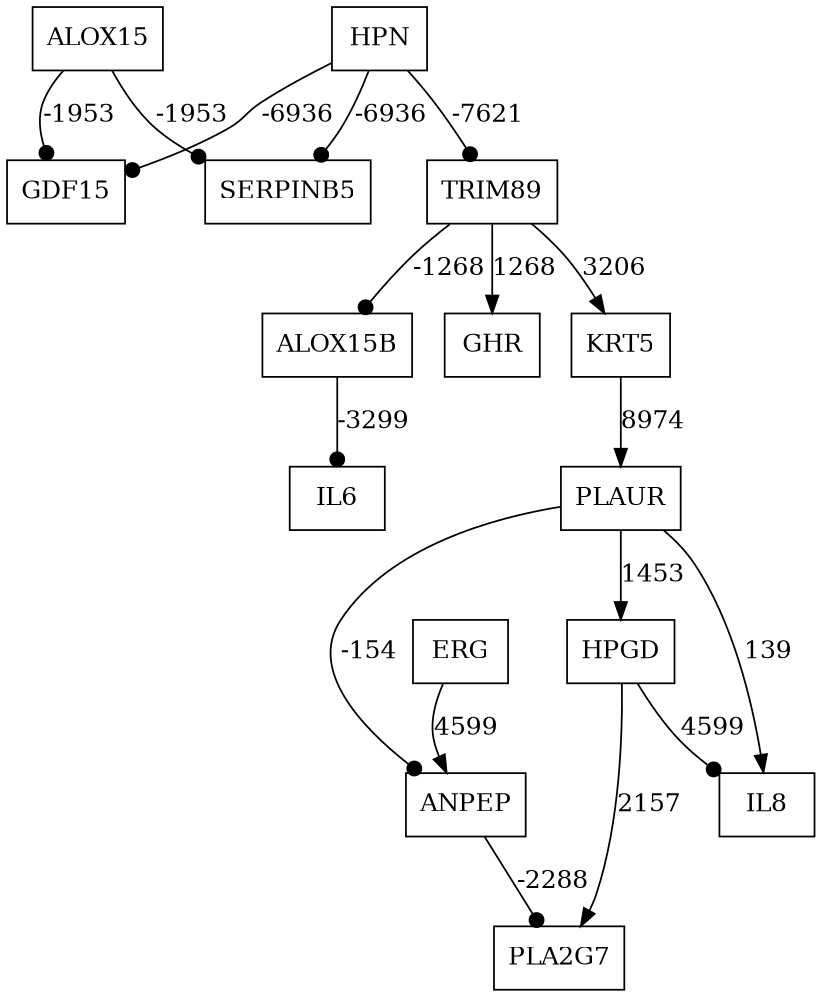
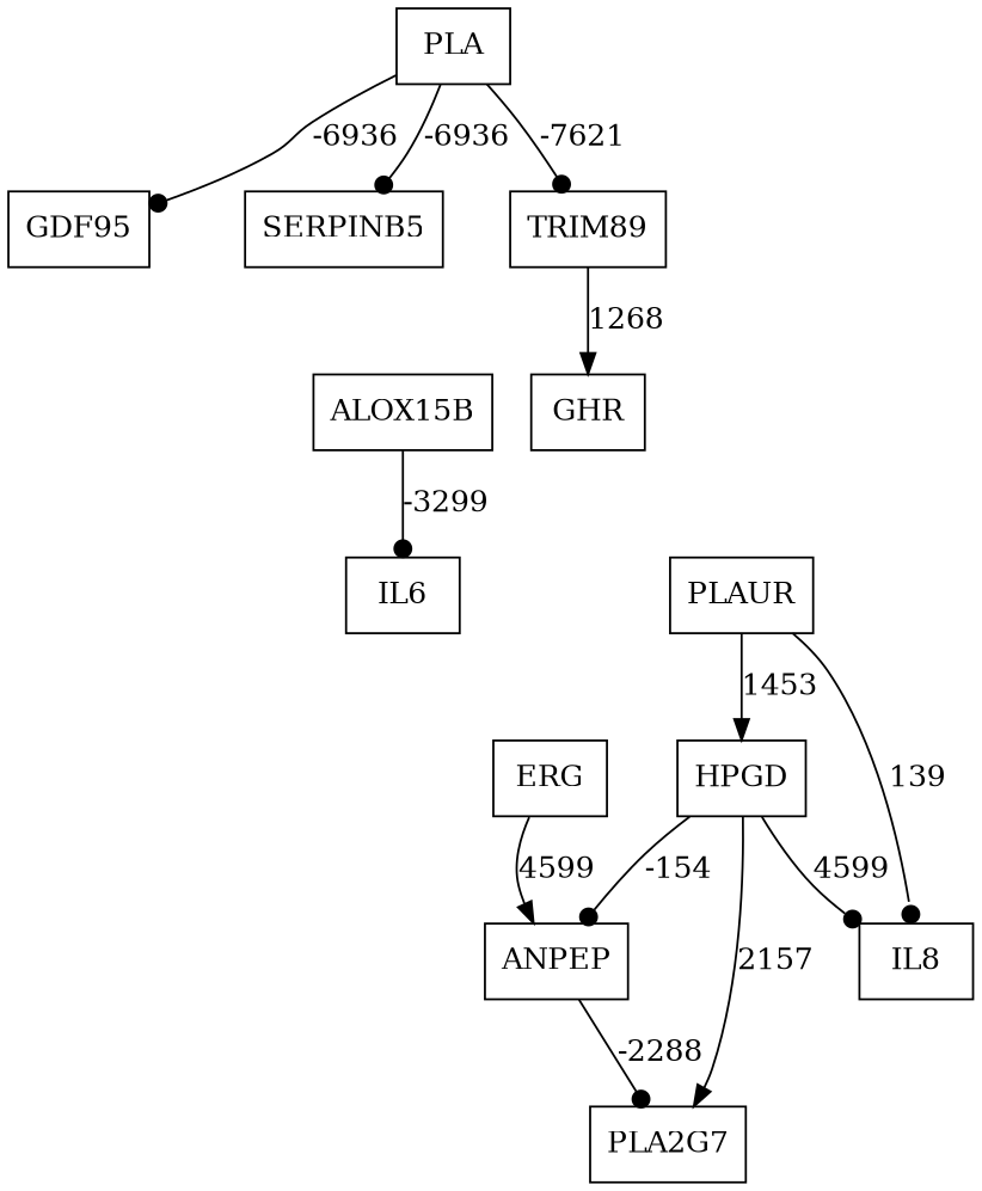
  digraph {
    node [shape=box]
    edge [arrowhead=dot]
-   n1 [label=ALOX15]
-   n2 [label=GDF15]
+   n2 [label=GDF95]
    n3 [label=SERPINB5]
    n4 [label=ALOX15B]
    n5 [label=IL6]
-   n6 [label=HPN]
+   n6 [label=PLA]
    n7 [label=TRIM89]
    n8 [label=ANPEP]
    n9 [label=PLA2G7]
    n10 [label=ERG]
    n11 [label=GHR]
    n12 [label=HPGD]
    n13 [label=IL8]
-   n14 [label=KRT5]
    n15 [label=PLAUR]
-   n1 -> n2 [label=-1953]
-   n1 -> n3 [label=-1953]
    n4 -> n5 [label=-3299]
    n6 -> n2 [label=-6936]
    n6 -> n3 [label=-6936]
    n6 -> n7 [label=-7621]
-   n7 -> n4 [label=-1268]
    n7 -> n11 [label=1268 arrowhead=""]
-   n7 -> n14 [label=3206 arrowhead=""]
    n8 -> n9 [label=-2288]
    n10 -> n8 [label=4599 arrowhead=""]
    n12 -> n9 [label=2157 arrowhead=""]
    n12 -> n13 [label=4599]
-   n14 -> n15 [label=8974 arrowhead=""]
-   n15 -> n8 [label=-154]
+   n12 -> n8 [label=-154]
    n15 -> n12 [label=1453 arrowhead=""]
-   n15 -> n13 [label=139 arrowhead=""]
+   n15 -> n13 [label=139]
  }
